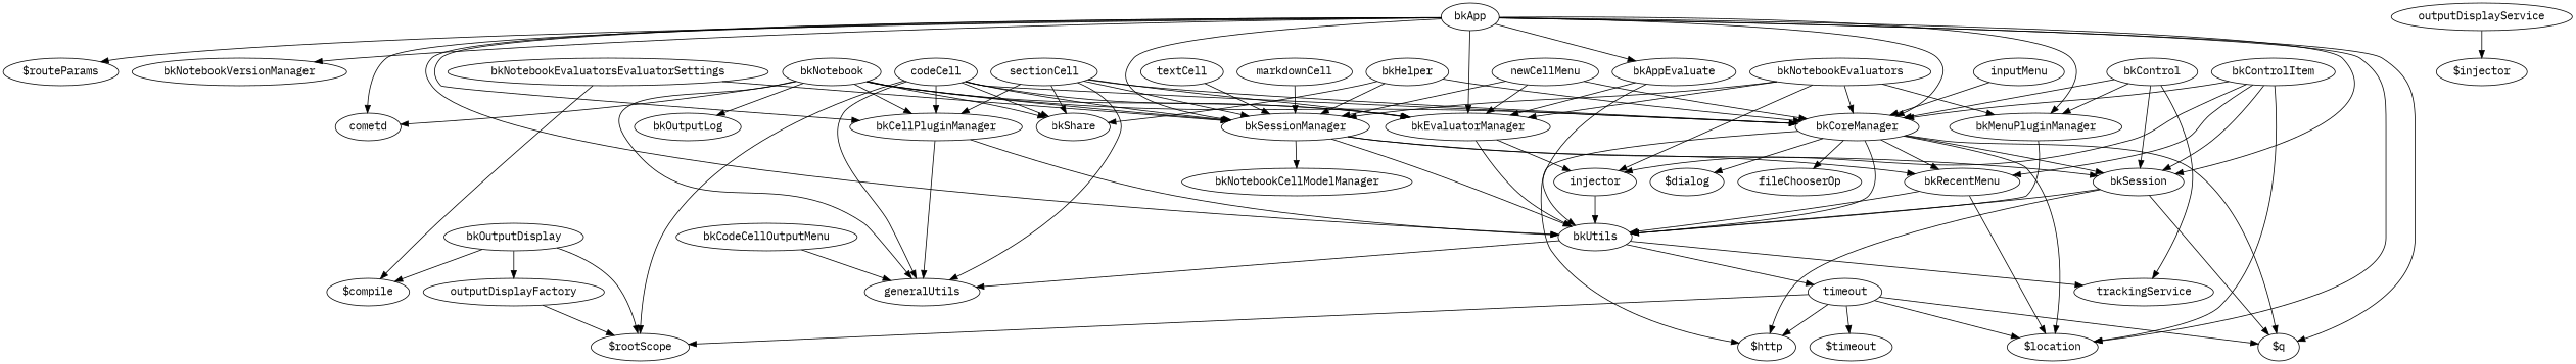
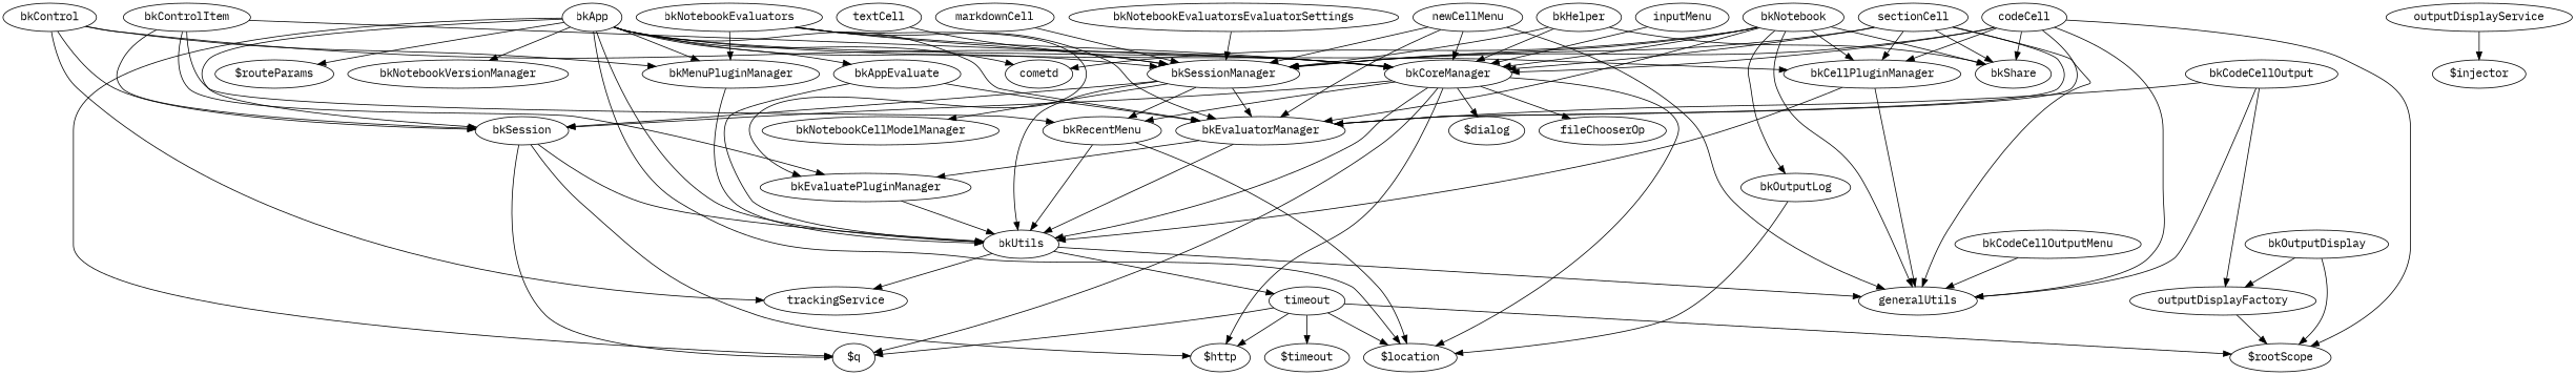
  digraph {
    fontname="IBM Plex Mono"
    node [fontname="IBM Plex Mono"]
    edge [fontname="IBM Plex Mono"]
    n1 [label=timeout]
    "$rootScope"
    "$location"
    "$http"
    "$q"
    "$timeout"
    bkApp
    "$routeParams"
    cometd
    bkUtils
    bkSession
    bkSessionManager
    bkMenuPluginManager
    bkCellPluginManager
    bkCoreManager
    bkAppEvaluate
    bkNotebookVersionManager
    bkEvaluatorManager
    generalUtils
    trackingService
    bkRecentMenu
    bkNotebookCellModelManager
    "$dialog"
    fileChooserOp
-   bkEvaluatePluginManager [label=injector]
+   bkEvaluatePluginManager
    newCellMenu
    sectionCell
    bkShare
    textCell
    markdownCell
    codeCell
    inputMenu
+   bkCodeCellOutput
    outputDisplayFactory
    bkCodeCellOutputMenu
    bkControl
    bkControlItem
    bkHelper
    bkNotebook
    bkOutputLog
    bkNotebookEvaluators
    bkNotebookEvaluatorsEvaluatorSettings
-   "$compile"
    outputDisplayService
    "$injector"
    bkOutputDisplay
    n1 -> "$rootScope"
    n1 -> "$location"
    n1 -> "$http"
    n1 -> "$q"
    n1 -> "$timeout"
    bkApp -> "$location"
    bkApp -> "$q"
    bkApp -> "$routeParams"
    bkApp -> cometd
    bkApp -> bkUtils
    bkApp -> bkSession
    bkApp -> bkSessionManager
    bkApp -> bkMenuPluginManager
    bkApp -> bkCellPluginManager
    bkApp -> bkCoreManager
    bkApp -> bkAppEvaluate
    bkApp -> bkNotebookVersionManager
    bkApp -> bkEvaluatorManager
    bkUtils -> n1
    bkUtils -> generalUtils
    bkUtils -> trackingService
    bkSession -> "$http"
    bkSession -> "$q"
    bkSession -> bkUtils
    bkSessionManager -> bkUtils
    bkSessionManager -> bkSession
+   bkSessionManager -> bkEvaluatorManager
    bkSessionManager -> bkRecentMenu
    bkSessionManager -> bkNotebookCellModelManager
    bkMenuPluginManager -> bkUtils
    bkCellPluginManager -> bkUtils
    bkCellPluginManager -> generalUtils
    bkCoreManager -> "$location"
    bkCoreManager -> "$http"
    bkCoreManager -> "$q"
    bkCoreManager -> bkUtils
    bkCoreManager -> bkSession
    bkCoreManager -> bkRecentMenu
    bkCoreManager -> "$dialog"
    bkCoreManager -> fileChooserOp
    bkAppEvaluate -> bkUtils
    bkAppEvaluate -> bkEvaluatorManager
    bkEvaluatorManager -> bkUtils
    bkEvaluatorManager -> bkEvaluatePluginManager
    bkRecentMenu -> "$location"
    bkRecentMenu -> bkUtils
    bkEvaluatePluginManager -> bkUtils
    newCellMenu -> bkSessionManager
    newCellMenu -> bkCoreManager
    newCellMenu -> bkEvaluatorManager
+   newCellMenu -> generalUtils
    sectionCell -> bkSessionManager
    sectionCell -> bkCellPluginManager
    sectionCell -> bkCoreManager
    sectionCell -> bkEvaluatorManager
    sectionCell -> generalUtils
    sectionCell -> bkShare
    textCell -> bkSessionManager
    markdownCell -> bkSessionManager
    codeCell -> "$rootScope"
    codeCell -> bkSessionManager
    codeCell -> bkCellPluginManager
    codeCell -> bkCoreManager
    codeCell -> bkEvaluatorManager
    codeCell -> generalUtils
    codeCell -> bkShare
    inputMenu -> bkCoreManager
+   bkCodeCellOutput -> bkEvaluatorManager
+   bkCodeCellOutput -> generalUtils
+   bkCodeCellOutput -> outputDisplayFactory
    outputDisplayFactory -> "$rootScope"
    bkCodeCellOutputMenu -> generalUtils
    bkControl -> bkSession
    bkControl -> bkMenuPluginManager
    bkControl -> bkCoreManager
    bkControl -> trackingService
-   bkControlItem -> "$location"
+   bkOutputLog -> "$location"
    bkControlItem -> bkSession
    bkControlItem -> bkCoreManager
    bkControlItem -> bkRecentMenu
    bkControlItem -> bkEvaluatePluginManager
    bkHelper -> bkSessionManager
    bkHelper -> bkCoreManager
    bkHelper -> bkShare
    bkNotebook -> cometd
    bkNotebook -> bkSessionManager
    bkNotebook -> bkCellPluginManager
    bkNotebook -> bkCoreManager
    bkNotebook -> bkEvaluatorManager
    bkNotebook -> generalUtils
    bkNotebook -> bkShare
    bkNotebook -> bkOutputLog
    bkNotebookEvaluators -> bkSessionManager
    bkNotebookEvaluators -> bkMenuPluginManager
    bkNotebookEvaluators -> bkCoreManager
    bkNotebookEvaluators -> bkEvaluatorManager
    bkNotebookEvaluators -> bkEvaluatePluginManager
    bkNotebookEvaluatorsEvaluatorSettings -> bkSessionManager
-   bkNotebookEvaluatorsEvaluatorSettings -> "$compile"
    outputDisplayService -> "$injector"
    bkOutputDisplay -> "$rootScope"
    bkOutputDisplay -> outputDisplayFactory
-   bkOutputDisplay -> "$compile"
  }
